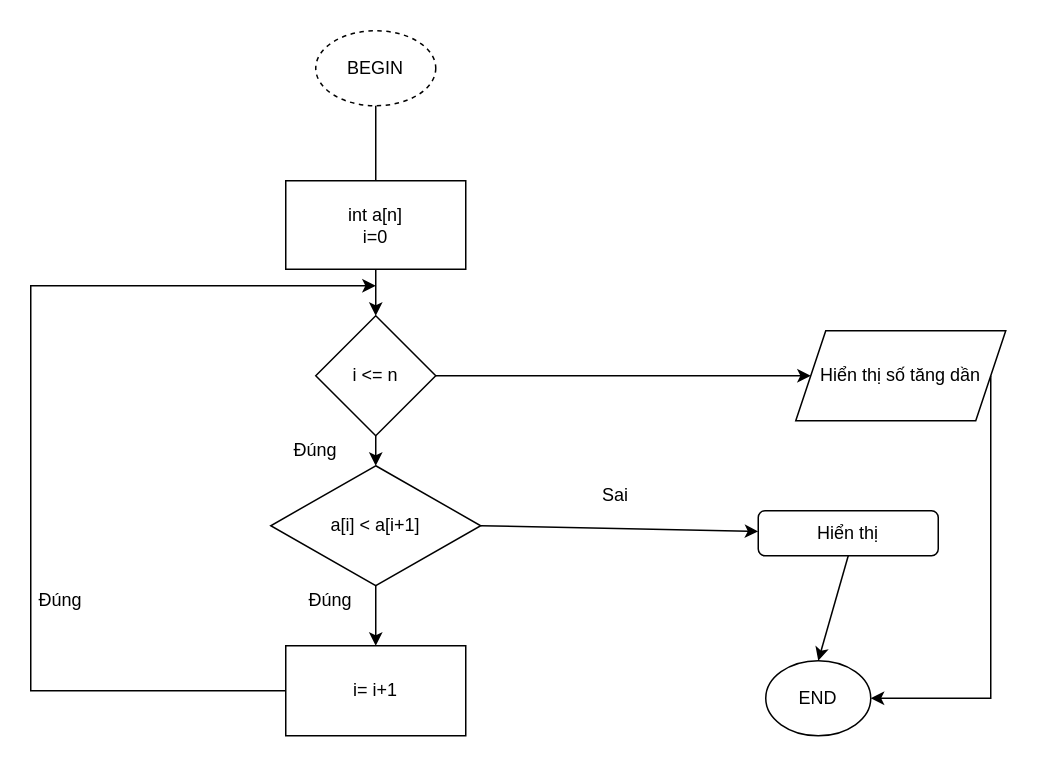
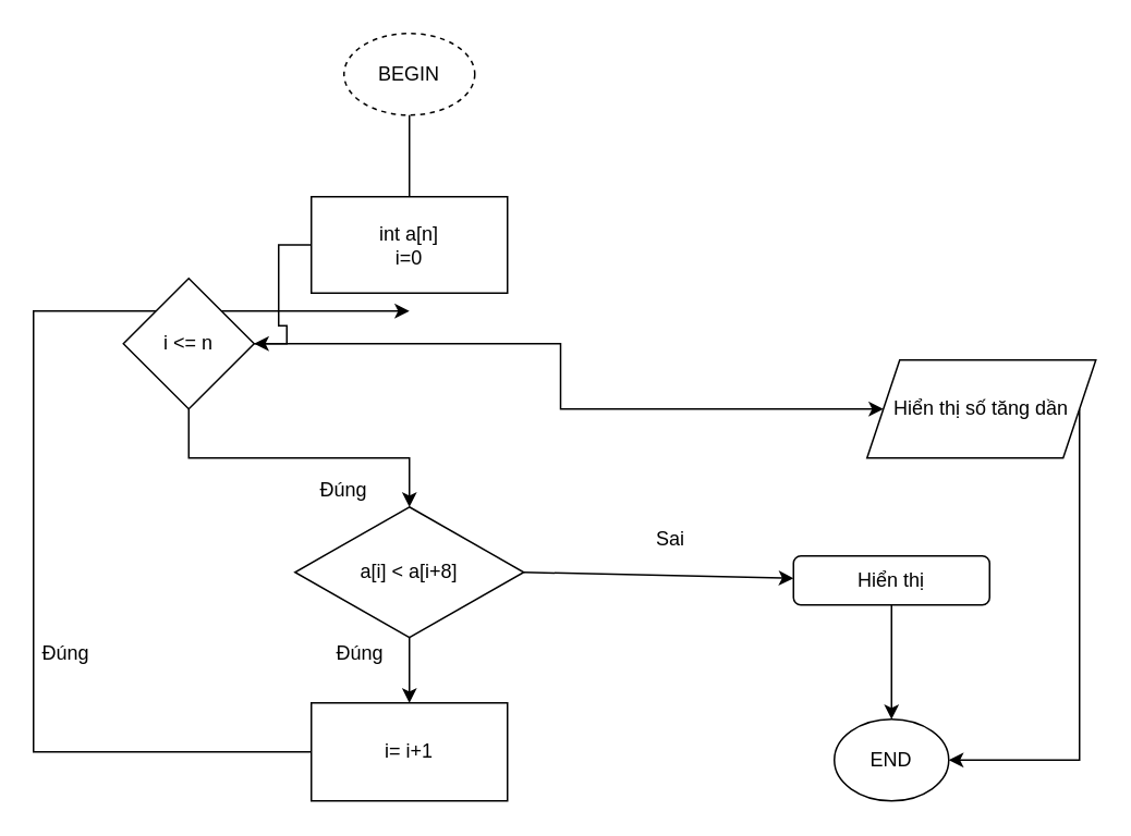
  <mxCell id="0" />
  <mxCell id="1" parent="0" />
  <mxCell id="2" value="BEGIN" style="ellipse;whiteSpace=wrap;html=1;dashed=1;" parent="1" vertex="1"><mxGeometry x="210" y="20" width="80" height="50" as="geometry" /></mxCell>
  <mxCell id="3" value="" style="endArrow=classic;html=1;exitX=0.5;exitY=1;exitDx=0;exitDy=0;" parent="1" source="2" edge="1"><mxGeometry width="50" height="50" relative="1" as="geometry"><mxPoint x="220" y="270" as="sourcePoint" /><mxPoint x="250" y="140" as="targetPoint" /></mxGeometry></mxCell>
  <mxCell id="4" value="" style="edgeStyle=orthogonalEdgeStyle;rounded=0;orthogonalLoop=1;jettySize=auto;html=1;" parent="1" source="5" target="20" edge="1"><mxGeometry relative="1" as="geometry" /></mxCell>
  <mxCell id="5" value="int a[n]&lt;br&gt;i=0" style="rounded=0;whiteSpace=wrap;html=1;" parent="1" vertex="1"><mxGeometry x="190" y="120" width="120" height="59" as="geometry" /></mxCell>
- <mxCell id="6" value="a[i] &amp;lt; a[i+1]" style="rhombus;whiteSpace=wrap;html=1;" parent="1" vertex="1"><mxGeometry x="180" y="310" width="140" height="80" as="geometry" /></mxCell>
+ <mxCell id="6" value="a[i] &amp;lt; a[i+8]" style="rhombus;whiteSpace=wrap;html=1;" parent="1" vertex="1"><mxGeometry x="180" y="310" width="140" height="80" as="geometry" /></mxCell>
  <mxCell id="7" value="" style="endArrow=classic;html=1;exitX=0.5;exitY=1;exitDx=0;exitDy=0;exitPerimeter=0;" parent="1" source="6" edge="1"><mxGeometry width="50" height="50" relative="1" as="geometry"><mxPoint x="250" y="400" as="sourcePoint" /><mxPoint x="250" y="430" as="targetPoint" /></mxGeometry></mxCell>
  <mxCell id="8" value="Đúng" style="text;html=1;strokeColor=none;fillColor=none;align=center;verticalAlign=middle;whiteSpace=wrap;rounded=0;" parent="1" vertex="1"><mxGeometry x="200" y="390" width="40" height="20" as="geometry" /></mxCell>
  <mxCell id="9" value="Đúng" style="text;html=1;strokeColor=none;fillColor=none;align=center;verticalAlign=middle;whiteSpace=wrap;rounded=0;" parent="1" vertex="1"><mxGeometry x="190" y="290" width="40" height="20" as="geometry" /></mxCell>
  <mxCell id="10" value="END" style="ellipse;whiteSpace=wrap;html=1;" parent="1" vertex="1"><mxGeometry x="510" y="440" width="70" height="50" as="geometry" /></mxCell>
  <mxCell id="11" value="Đúng" style="text;html=1;strokeColor=none;fillColor=none;align=center;verticalAlign=middle;whiteSpace=wrap;rounded=0;" parent="1" vertex="1"><mxGeometry x="20" y="390" width="40" height="20" as="geometry" /></mxCell>
  <mxCell id="12" value="" style="endArrow=classic;html=1;exitX=1;exitY=0.5;exitDx=0;exitDy=0;" parent="1" source="6" target="13" edge="1"><mxGeometry width="50" height="50" relative="1" as="geometry"><mxPoint x="220" y="340" as="sourcePoint" /><mxPoint x="490" y="350" as="targetPoint" /></mxGeometry></mxCell>
- <mxCell id="13" value="Hiển thị" style="rounded=1;whiteSpace=wrap;html=1;" parent="1" vertex="1"><mxGeometry x="505" y="340" width="120" height="30" as="geometry" /></mxCell>
+ <mxCell id="13" value="Hiển thị" style="rounded=1;whiteSpace=wrap;html=1;" parent="1" vertex="1"><mxGeometry x="485" y="340" width="120" height="30" as="geometry" /></mxCell>
  <mxCell id="14" value="Sai" style="text;html=1;strokeColor=none;fillColor=none;align=center;verticalAlign=middle;whiteSpace=wrap;rounded=0;" parent="1" vertex="1"><mxGeometry x="390" y="320" width="40" height="20" as="geometry" /></mxCell>
  <mxCell id="15" value="" style="endArrow=classic;html=1;exitX=0.5;exitY=1;exitDx=0;exitDy=0;entryX=0.5;entryY=0;entryDx=0;entryDy=0;" parent="1" source="13" target="10" edge="1"><mxGeometry width="50" height="50" relative="1" as="geometry"><mxPoint x="490" y="420" as="sourcePoint" /><mxPoint x="430" y="400" as="targetPoint" /></mxGeometry></mxCell>
  <mxCell id="16" style="edgeStyle=orthogonalEdgeStyle;rounded=0;orthogonalLoop=1;jettySize=auto;html=1;exitX=0;exitY=0.5;exitDx=0;exitDy=0;" parent="1" source="17" edge="1"><mxGeometry relative="1" as="geometry"><mxPoint x="250" y="190" as="targetPoint" /><Array as="points"><mxPoint x="20" y="460" /><mxPoint x="20" y="190" /></Array></mxGeometry></mxCell>
  <mxCell id="17" value="i= i+1" style="rounded=0;whiteSpace=wrap;html=1;" parent="1" vertex="1"><mxGeometry x="190" y="430" width="120" height="60" as="geometry" /></mxCell>
  <mxCell id="18" style="edgeStyle=orthogonalEdgeStyle;rounded=0;orthogonalLoop=1;jettySize=auto;html=1;exitX=0.5;exitY=1;exitDx=0;exitDy=0;entryX=0.5;entryY=0;entryDx=0;entryDy=0;" parent="1" source="20" target="6" edge="1"><mxGeometry relative="1" as="geometry" /></mxCell>
  <mxCell id="19" style="edgeStyle=orthogonalEdgeStyle;rounded=0;orthogonalLoop=1;jettySize=auto;html=1;exitX=1;exitY=0.5;exitDx=0;exitDy=0;entryX=0;entryY=0.5;entryDx=0;entryDy=0;" parent="1" source="20" target="22" edge="1"><mxGeometry relative="1" as="geometry" /></mxCell>
- <mxCell id="20" value="i &amp;lt;= n" style="rhombus;whiteSpace=wrap;html=1;" parent="1" vertex="1"><mxGeometry x="210" y="210" width="80" height="80" as="geometry" /></mxCell>
+ <mxCell id="20" value="i &amp;lt;= n" style="rhombus;whiteSpace=wrap;html=1;" parent="1" vertex="1"><mxGeometry x="75" y="170" width="80" height="80" as="geometry" /></mxCell>
  <mxCell id="21" style="edgeStyle=orthogonalEdgeStyle;rounded=0;orthogonalLoop=1;jettySize=auto;html=1;exitX=1;exitY=0.5;exitDx=0;exitDy=0;entryX=1;entryY=0.5;entryDx=0;entryDy=0;" parent="1" source="22" target="10" edge="1"><mxGeometry relative="1" as="geometry" /></mxCell>
  <mxCell id="22" value="Hiển thị số tăng dần" style="shape=parallelogram;perimeter=parallelogramPerimeter;whiteSpace=wrap;html=1;fixedSize=1;" parent="1" vertex="1"><mxGeometry x="530" y="220" width="140" height="60" as="geometry" /></mxCell>
